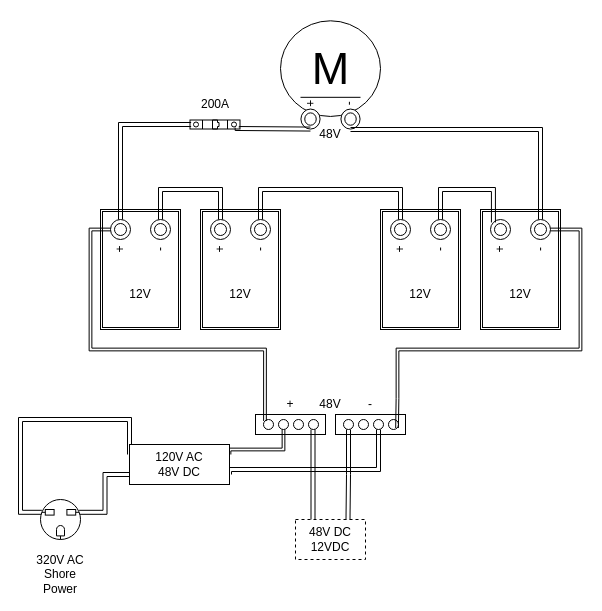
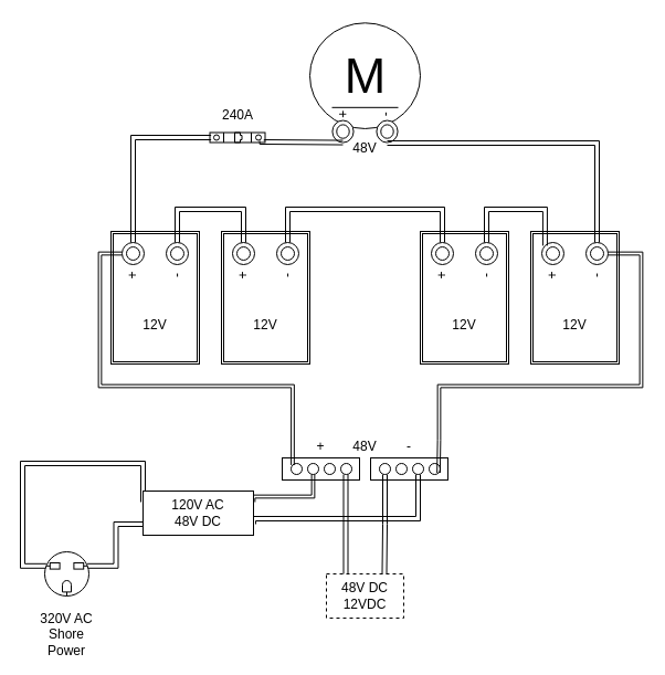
  <mxCell id="0" />
  <mxCell id="1" parent="0" />
  <mxCell id="2" style="edgeStyle=orthogonalEdgeStyle;shape=link;rounded=0;orthogonalLoop=1;jettySize=auto;html=1;exitX=0.035;exitY=0.32;exitDx=0;exitDy=0;exitPerimeter=0;entryX=0;entryY=0.25;entryDx=0;entryDy=0;elbow=vertical;" edge="1" parent="1" source="4" target="65"><mxGeometry relative="1" as="geometry"><Array as="points"><mxPoint x="20" y="512" /><mxPoint x="20" y="419" /></Array></mxGeometry></mxCell>
  <mxCell id="3" style="edgeStyle=orthogonalEdgeStyle;shape=link;rounded=0;orthogonalLoop=1;jettySize=auto;html=1;exitX=0.965;exitY=0.32;exitDx=0;exitDy=0;exitPerimeter=0;entryX=0;entryY=0.75;entryDx=0;entryDy=0;elbow=vertical;" edge="1" parent="1" source="4" target="65"><mxGeometry relative="1" as="geometry" /></mxCell>
  <mxCell id="4" value="" style="pointerEvents=1;verticalLabelPosition=bottom;shadow=0;dashed=0;align=center;html=1;verticalAlign=top;shape=mxgraph.electrical.miscellaneous.f_m_3_conductor_3" vertex="1" parent="1"><mxGeometry x="40" y="499" width="40" height="40" as="geometry" /></mxCell>
  <mxCell id="5" value="" style="verticalLabelPosition=bottom;dashed=0;shadow=0;html=1;align=center;verticalAlign=top;shape=mxgraph.cabinets.cb_1p;rotation=90;" vertex="1" parent="1"><mxGeometry x="210" y="99" width="9" height="50" as="geometry" /></mxCell>
  <mxCell id="6" value="" style="group;rotation=-90;" vertex="1" connectable="0" parent="1"><mxGeometry x="360" y="229" width="120" height="80" as="geometry" /></mxCell>
  <mxCell id="7" value="" style="shape=ext;double=1;rounded=0;whiteSpace=wrap;html=1;rotation=-90;" vertex="1" parent="6"><mxGeometry width="120" height="80" as="geometry" /></mxCell>
  <mxCell id="8" value="" style="ellipse;shape=doubleEllipse;whiteSpace=wrap;html=1;rotation=-90;" vertex="1" parent="6"><mxGeometry x="30" y="-10" width="20" height="20" as="geometry" /></mxCell>
  <mxCell id="9" value="" style="ellipse;shape=doubleEllipse;whiteSpace=wrap;html=1;rotation=-90;" vertex="1" parent="6"><mxGeometry x="70" y="-10" width="20" height="20" as="geometry" /></mxCell>
  <mxCell id="10" value="+" style="text;html=1;strokeColor=none;fillColor=none;align=center;verticalAlign=middle;whiteSpace=wrap;rounded=0;rotation=-90;" vertex="1" parent="6"><mxGeometry x="30" y="5" width="20" height="30" as="geometry" /></mxCell>
  <mxCell id="11" value="-" style="text;html=1;strokeColor=none;fillColor=none;align=center;verticalAlign=middle;whiteSpace=wrap;rounded=0;rotation=-90;" vertex="1" parent="6"><mxGeometry x="70" y="5" width="20" height="30" as="geometry" /></mxCell>
  <mxCell id="12" value="12V" style="text;html=1;strokeColor=none;fillColor=none;align=center;verticalAlign=middle;whiteSpace=wrap;rounded=0;" vertex="1" parent="6"><mxGeometry x="30" y="50" width="60" height="30" as="geometry" /></mxCell>
  <mxCell id="13" value="" style="group;rotation=-90;" vertex="1" connectable="0" parent="1"><mxGeometry x="460" y="229" width="120" height="80" as="geometry" /></mxCell>
  <mxCell id="14" value="" style="shape=ext;double=1;rounded=0;whiteSpace=wrap;html=1;rotation=-90;" vertex="1" parent="13"><mxGeometry width="120" height="80" as="geometry" /></mxCell>
  <mxCell id="15" value="" style="ellipse;shape=doubleEllipse;whiteSpace=wrap;html=1;rotation=-90;" vertex="1" parent="13"><mxGeometry x="30" y="-10" width="20" height="20" as="geometry" /></mxCell>
  <mxCell id="16" value="" style="ellipse;shape=doubleEllipse;whiteSpace=wrap;html=1;rotation=-90;" vertex="1" parent="13"><mxGeometry x="70" y="-10" width="20" height="20" as="geometry" /></mxCell>
  <mxCell id="17" value="+" style="text;html=1;strokeColor=none;fillColor=none;align=center;verticalAlign=middle;whiteSpace=wrap;rounded=0;rotation=-90;" vertex="1" parent="13"><mxGeometry x="30" y="5" width="20" height="30" as="geometry" /></mxCell>
  <mxCell id="18" value="-" style="text;html=1;strokeColor=none;fillColor=none;align=center;verticalAlign=middle;whiteSpace=wrap;rounded=0;rotation=-90;" vertex="1" parent="13"><mxGeometry x="70" y="5" width="20" height="30" as="geometry" /></mxCell>
  <mxCell id="19" value="12V" style="text;html=1;strokeColor=none;fillColor=none;align=center;verticalAlign=middle;whiteSpace=wrap;rounded=0;" vertex="1" parent="13"><mxGeometry x="30" y="50" width="60" height="30" as="geometry" /></mxCell>
  <mxCell id="20" value="" style="group;rotation=-90;" vertex="1" connectable="0" parent="1"><mxGeometry x="80" y="229" width="120" height="80" as="geometry" /></mxCell>
  <mxCell id="21" value="" style="shape=ext;double=1;rounded=0;whiteSpace=wrap;html=1;rotation=-90;" vertex="1" parent="20"><mxGeometry width="120" height="80" as="geometry" /></mxCell>
  <mxCell id="22" value="" style="ellipse;shape=doubleEllipse;whiteSpace=wrap;html=1;rotation=-90;" vertex="1" parent="20"><mxGeometry x="30" y="-10" width="20" height="20" as="geometry" /></mxCell>
  <mxCell id="23" value="" style="ellipse;shape=doubleEllipse;whiteSpace=wrap;html=1;rotation=-90;" vertex="1" parent="20"><mxGeometry x="70" y="-10" width="20" height="20" as="geometry" /></mxCell>
  <mxCell id="24" value="+" style="text;html=1;strokeColor=none;fillColor=none;align=center;verticalAlign=middle;whiteSpace=wrap;rounded=0;rotation=-90;" vertex="1" parent="20"><mxGeometry x="30" y="5" width="20" height="30" as="geometry" /></mxCell>
  <mxCell id="25" value="-" style="text;html=1;strokeColor=none;fillColor=none;align=center;verticalAlign=middle;whiteSpace=wrap;rounded=0;rotation=-90;" vertex="1" parent="20"><mxGeometry x="70" y="5" width="20" height="30" as="geometry" /></mxCell>
  <mxCell id="26" value="12V" style="text;html=1;strokeColor=none;fillColor=none;align=center;verticalAlign=middle;whiteSpace=wrap;rounded=0;" vertex="1" parent="20"><mxGeometry x="30" y="50" width="60" height="30" as="geometry" /></mxCell>
  <mxCell id="27" value="" style="group;rotation=-90;" vertex="1" connectable="0" parent="1"><mxGeometry x="180" y="229" width="120" height="80" as="geometry" /></mxCell>
  <mxCell id="28" value="" style="shape=ext;double=1;rounded=0;whiteSpace=wrap;html=1;rotation=-90;" vertex="1" parent="27"><mxGeometry width="120" height="80" as="geometry" /></mxCell>
  <mxCell id="29" value="" style="ellipse;shape=doubleEllipse;whiteSpace=wrap;html=1;rotation=-90;" vertex="1" parent="27"><mxGeometry x="30" y="-10" width="20" height="20" as="geometry" /></mxCell>
  <mxCell id="30" value="" style="ellipse;shape=doubleEllipse;whiteSpace=wrap;html=1;rotation=-90;" vertex="1" parent="27"><mxGeometry x="70" y="-10" width="20" height="20" as="geometry" /></mxCell>
  <mxCell id="31" value="+" style="text;html=1;strokeColor=none;fillColor=none;align=center;verticalAlign=middle;whiteSpace=wrap;rounded=0;rotation=-90;" vertex="1" parent="27"><mxGeometry x="30" y="5" width="20" height="30" as="geometry" /></mxCell>
  <mxCell id="32" value="-" style="text;html=1;strokeColor=none;fillColor=none;align=center;verticalAlign=middle;whiteSpace=wrap;rounded=0;rotation=-90;" vertex="1" parent="27"><mxGeometry x="70" y="5" width="20" height="30" as="geometry" /></mxCell>
  <mxCell id="33" value="12V" style="text;html=1;strokeColor=none;fillColor=none;align=center;verticalAlign=middle;whiteSpace=wrap;rounded=0;" vertex="1" parent="27"><mxGeometry x="30" y="50" width="60" height="30" as="geometry" /></mxCell>
  <mxCell id="34" style="edgeStyle=elbowEdgeStyle;shape=link;rounded=0;orthogonalLoop=1;jettySize=auto;elbow=vertical;html=1;exitX=1;exitY=0.5;exitDx=0;exitDy=0;entryX=1;entryY=0.5;entryDx=0;entryDy=0;" edge="1" parent="1" source="23" target="29"><mxGeometry relative="1" as="geometry"><Array as="points"><mxPoint x="190" y="189" /></Array></mxGeometry></mxCell>
  <mxCell id="35" style="edgeStyle=elbowEdgeStyle;shape=link;rounded=0;orthogonalLoop=1;jettySize=auto;elbow=vertical;html=1;exitX=1;exitY=0.5;exitDx=0;exitDy=0;entryX=1;entryY=0.5;entryDx=0;entryDy=0;" edge="1" parent="1" source="8" target="30"><mxGeometry relative="1" as="geometry"><Array as="points"><mxPoint x="340" y="189" /></Array></mxGeometry></mxCell>
  <mxCell id="36" style="edgeStyle=elbowEdgeStyle;shape=link;rounded=0;orthogonalLoop=1;jettySize=auto;elbow=vertical;html=1;exitX=1;exitY=0.5;exitDx=0;exitDy=0;entryX=1;entryY=0;entryDx=0;entryDy=0;" edge="1" parent="1" source="9" target="15"><mxGeometry relative="1" as="geometry"><Array as="points"><mxPoint x="470" y="189" /></Array></mxGeometry></mxCell>
  <mxCell id="37" value="" style="group" vertex="1" connectable="0" parent="1"><mxGeometry x="280" y="20.3" width="100" height="108.265" as="geometry" /></mxCell>
  <mxCell id="38" value="M" style="dashed=0;outlineConnect=0;align=center;html=1;shape=mxgraph.pid.engines.electric_motor_(dc);fontSize=45;" vertex="1" parent="37"><mxGeometry width="100.0" height="95.652" as="geometry" /></mxCell>
  <mxCell id="39" value="" style="ellipse;shape=doubleEllipse;whiteSpace=wrap;html=1;container=0;rotation=90;" vertex="1" parent="37"><mxGeometry x="60" y="88.7" width="20" height="19.13" as="geometry" /></mxCell>
  <mxCell id="40" value="" style="ellipse;shape=doubleEllipse;whiteSpace=wrap;html=1;container=0;rotation=90;" vertex="1" parent="37"><mxGeometry x="20" y="88.7" width="20" height="19.13" as="geometry" /></mxCell>
  <mxCell id="41" value="+" style="text;html=1;strokeColor=none;fillColor=none;align=center;verticalAlign=middle;whiteSpace=wrap;rounded=0;container=0;rotation=90;" vertex="1" parent="37"><mxGeometry x="20" y="68.697" width="20" height="28.696" as="geometry" /></mxCell>
  <mxCell id="42" value="-" style="text;html=1;strokeColor=none;fillColor=none;align=center;verticalAlign=middle;whiteSpace=wrap;rounded=0;container=0;rotation=90;" vertex="1" parent="37"><mxGeometry x="60" y="68.7" width="20" height="28.69" as="geometry" /></mxCell>
  <mxCell id="43" style="edgeStyle=elbowEdgeStyle;shape=link;rounded=0;orthogonalLoop=1;jettySize=auto;elbow=vertical;html=1;exitX=1;exitY=0.5;exitDx=0;exitDy=0;entryX=0.463;entryY=0.977;entryDx=0;entryDy=0;entryPerimeter=0;" edge="1" parent="1" source="22" target="5"><mxGeometry relative="1" as="geometry"><Array as="points"><mxPoint x="160" y="124" /></Array></mxGeometry></mxCell>
  <mxCell id="44" style="edgeStyle=elbowEdgeStyle;shape=link;rounded=0;orthogonalLoop=1;jettySize=auto;elbow=vertical;html=1;exitX=1;exitY=0.5;exitDx=0;exitDy=0;entryX=1;entryY=0.5;entryDx=0;entryDy=0;" edge="1" parent="1" source="16" target="39"><mxGeometry relative="1" as="geometry"><Array as="points"><mxPoint x="460" y="129" /></Array></mxGeometry></mxCell>
  <mxCell id="45" value="48V" style="text;html=1;strokeColor=none;fillColor=none;align=center;verticalAlign=middle;whiteSpace=wrap;rounded=0;" vertex="1" parent="1"><mxGeometry x="300" y="389" width="60" height="30" as="geometry" /></mxCell>
  <mxCell id="46" value="48V" style="text;html=1;strokeColor=none;fillColor=none;align=center;verticalAlign=middle;whiteSpace=wrap;rounded=0;" vertex="1" parent="1"><mxGeometry x="300" y="119" width="60" height="30" as="geometry" /></mxCell>
  <mxCell id="47" style="edgeStyle=elbowEdgeStyle;shape=link;rounded=0;orthogonalLoop=1;jettySize=auto;elbow=vertical;html=1;exitX=1;exitY=0.5;exitDx=0;exitDy=0;entryX=0.833;entryY=0.057;entryDx=0;entryDy=0;entryPerimeter=0;" edge="1" parent="1" source="40" target="5"><mxGeometry relative="1" as="geometry" /></mxCell>
- <mxCell id="48" value="200A" style="text;html=1;strokeColor=none;fillColor=none;align=center;verticalAlign=middle;whiteSpace=wrap;rounded=0;" vertex="1" parent="1"><mxGeometry x="184.5" y="89" width="60" height="30" as="geometry" /></mxCell>
+ <mxCell id="48" value="240A" style="text;html=1;strokeColor=none;fillColor=none;align=center;verticalAlign=middle;whiteSpace=wrap;rounded=0;" vertex="1" parent="1"><mxGeometry x="184.5" y="89" width="60" height="30" as="geometry" /></mxCell>
  <mxCell id="49" value="" style="group;rotation=-90;" vertex="1" connectable="0" parent="1"><mxGeometry x="280" y="389" width="20" height="70" as="geometry" /></mxCell>
  <mxCell id="50" value="" style="rounded=0;whiteSpace=wrap;html=1;rotation=-90;" vertex="1" parent="49"><mxGeometry width="20" height="70" as="geometry" /></mxCell>
  <mxCell id="51" value="" style="ellipse;whiteSpace=wrap;html=1;aspect=fixed;rotation=-90;" vertex="1" parent="49"><mxGeometry x="-17" y="30" width="10" height="10" as="geometry" /></mxCell>
  <mxCell id="52" value="" style="ellipse;whiteSpace=wrap;html=1;aspect=fixed;rotation=-90;" vertex="1" parent="49"><mxGeometry x="-2" y="30" width="10" height="10" as="geometry" /></mxCell>
  <mxCell id="53" value="" style="ellipse;whiteSpace=wrap;html=1;aspect=fixed;rotation=-90;" vertex="1" parent="49"><mxGeometry x="13" y="30" width="10" height="10" as="geometry" /></mxCell>
  <mxCell id="54" value="" style="ellipse;whiteSpace=wrap;html=1;aspect=fixed;rotation=-90;" vertex="1" parent="49"><mxGeometry x="28" y="30" width="10" height="10" as="geometry" /></mxCell>
  <mxCell id="55" value="" style="group;rotation=90;" vertex="1" connectable="0" parent="1"><mxGeometry x="360" y="389" width="20" height="70" as="geometry" /></mxCell>
  <mxCell id="56" value="" style="rounded=0;whiteSpace=wrap;html=1;rotation=90;" vertex="1" parent="55"><mxGeometry width="20" height="70" as="geometry" /></mxCell>
  <mxCell id="57" value="" style="ellipse;whiteSpace=wrap;html=1;aspect=fixed;rotation=90;" vertex="1" parent="55"><mxGeometry x="28" y="30" width="10" height="10" as="geometry" /></mxCell>
  <mxCell id="58" value="" style="ellipse;whiteSpace=wrap;html=1;aspect=fixed;rotation=90;" vertex="1" parent="55"><mxGeometry x="13" y="30" width="10" height="10" as="geometry" /></mxCell>
  <mxCell id="59" value="" style="ellipse;whiteSpace=wrap;html=1;aspect=fixed;rotation=90;" vertex="1" parent="55"><mxGeometry x="-2" y="30" width="10" height="10" as="geometry" /></mxCell>
  <mxCell id="60" value="" style="ellipse;whiteSpace=wrap;html=1;aspect=fixed;rotation=90;" vertex="1" parent="55"><mxGeometry x="-17" y="30" width="10" height="10" as="geometry" /></mxCell>
  <mxCell id="61" style="edgeStyle=orthogonalEdgeStyle;shape=link;rounded=0;orthogonalLoop=1;jettySize=auto;html=1;exitX=0.5;exitY=0;exitDx=0;exitDy=0;elbow=vertical;entryX=1;entryY=0;entryDx=0;entryDy=0;width=2.727;" edge="1" parent="1" source="22" target="51"><mxGeometry relative="1" as="geometry"><mxPoint x="60" y="409" as="targetPoint" /><Array as="points"><mxPoint x="90" y="229" /><mxPoint x="90" y="349" /><mxPoint x="264" y="349" /><mxPoint x="264" y="421" /></Array></mxGeometry></mxCell>
  <mxCell id="62" style="edgeStyle=orthogonalEdgeStyle;shape=link;rounded=0;orthogonalLoop=1;jettySize=auto;html=1;exitX=0.5;exitY=1;exitDx=0;exitDy=0;elbow=vertical;entryX=1;entryY=0;entryDx=0;entryDy=0;width=2.727;" edge="1" parent="1" source="16" target="57"><mxGeometry relative="1" as="geometry"><mxPoint x="654" y="508.5" as="targetPoint" /><mxPoint x="470" y="339.5" as="sourcePoint" /><Array as="points"><mxPoint x="580" y="229" /><mxPoint x="580" y="349" /><mxPoint x="397" y="349" /><mxPoint x="397" y="398" /></Array></mxGeometry></mxCell>
  <mxCell id="63" style="edgeStyle=orthogonalEdgeStyle;shape=link;rounded=0;orthogonalLoop=1;jettySize=auto;html=1;entryX=0;entryY=0.5;entryDx=0;entryDy=0;elbow=vertical;width=-2.727;exitX=1;exitY=0.25;exitDx=0;exitDy=0;" edge="1" parent="1" source="65" target="52"><mxGeometry relative="1" as="geometry"><mxPoint x="220" y="379" as="sourcePoint" /><Array as="points"><mxPoint x="283" y="449" /></Array></mxGeometry></mxCell>
  <mxCell id="64" style="edgeStyle=orthogonalEdgeStyle;shape=link;rounded=0;orthogonalLoop=1;jettySize=auto;html=1;exitX=1;exitY=0.75;exitDx=0;exitDy=0;entryX=1;entryY=0.5;entryDx=0;entryDy=0;elbow=vertical;" edge="1" parent="1" source="65" target="58"><mxGeometry relative="1" as="geometry"><Array as="points"><mxPoint x="378" y="469" /></Array></mxGeometry></mxCell>
  <mxCell id="65" value="120V AC&lt;br&gt;48V DC" style="rounded=0;whiteSpace=wrap;html=1;" vertex="1" parent="1"><mxGeometry x="129" y="444" width="100" height="40" as="geometry" /></mxCell>
  <mxCell id="66" value="320V AC&lt;br&gt;Shore Power" style="text;html=1;strokeColor=none;fillColor=none;align=center;verticalAlign=middle;whiteSpace=wrap;rounded=0;" vertex="1" parent="1"><mxGeometry x="30" y="559" width="60" height="30" as="geometry" /></mxCell>
  <mxCell id="67" value="48V DC&lt;br&gt;12VDC" style="rounded=0;whiteSpace=wrap;html=1;dashed=1;" vertex="1" parent="1"><mxGeometry x="295" y="519" width="70" height="40" as="geometry" /></mxCell>
  <mxCell id="68" style="edgeStyle=orthogonalEdgeStyle;shape=link;rounded=0;orthogonalLoop=1;jettySize=auto;html=1;exitX=0;exitY=0.5;exitDx=0;exitDy=0;entryX=0.25;entryY=0;entryDx=0;entryDy=0;elbow=vertical;" edge="1" parent="1" source="54" target="67"><mxGeometry relative="1" as="geometry"><mxPoint x="310" y="479" as="sourcePoint" /><Array as="points"><mxPoint x="313" y="519" /></Array></mxGeometry></mxCell>
  <mxCell id="69" style="edgeStyle=orthogonalEdgeStyle;shape=link;rounded=0;orthogonalLoop=1;jettySize=auto;html=1;exitX=1;exitY=0.5;exitDx=0;exitDy=0;entryX=0.75;entryY=0;entryDx=0;entryDy=0;elbow=vertical;" edge="1" parent="1" source="60" target="67"><mxGeometry relative="1" as="geometry" /></mxCell>
  <mxCell id="70" value="+" style="text;html=1;strokeColor=none;fillColor=none;align=center;verticalAlign=middle;whiteSpace=wrap;rounded=0;" vertex="1" parent="1"><mxGeometry x="260" y="389" width="60" height="30" as="geometry" /></mxCell>
  <mxCell id="71" value="-" style="text;html=1;strokeColor=none;fillColor=none;align=center;verticalAlign=middle;whiteSpace=wrap;rounded=0;" vertex="1" parent="1"><mxGeometry x="340" y="389" width="60" height="30" as="geometry" /></mxCell>
